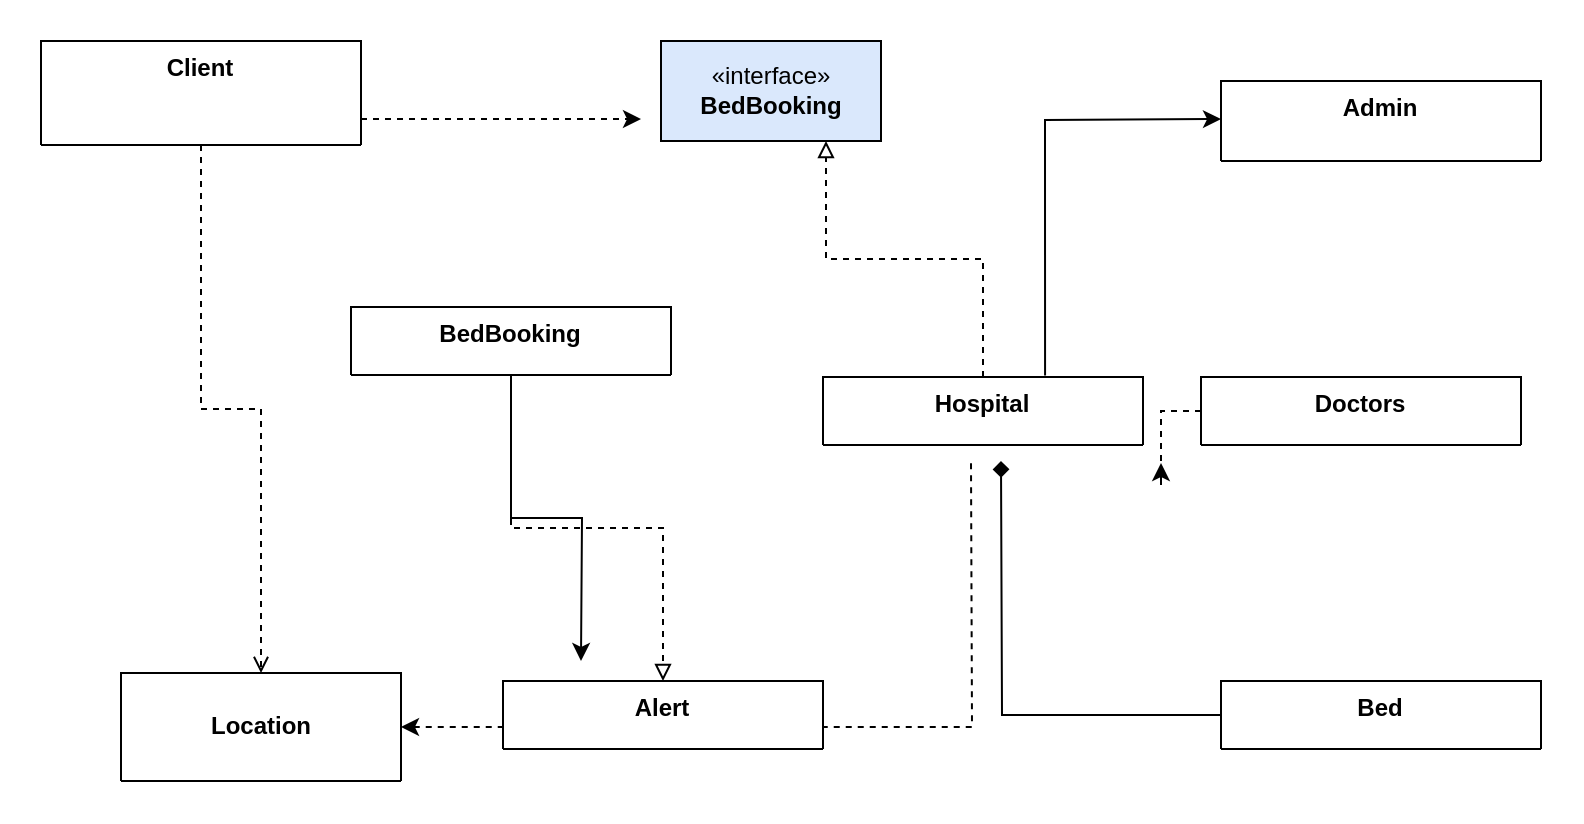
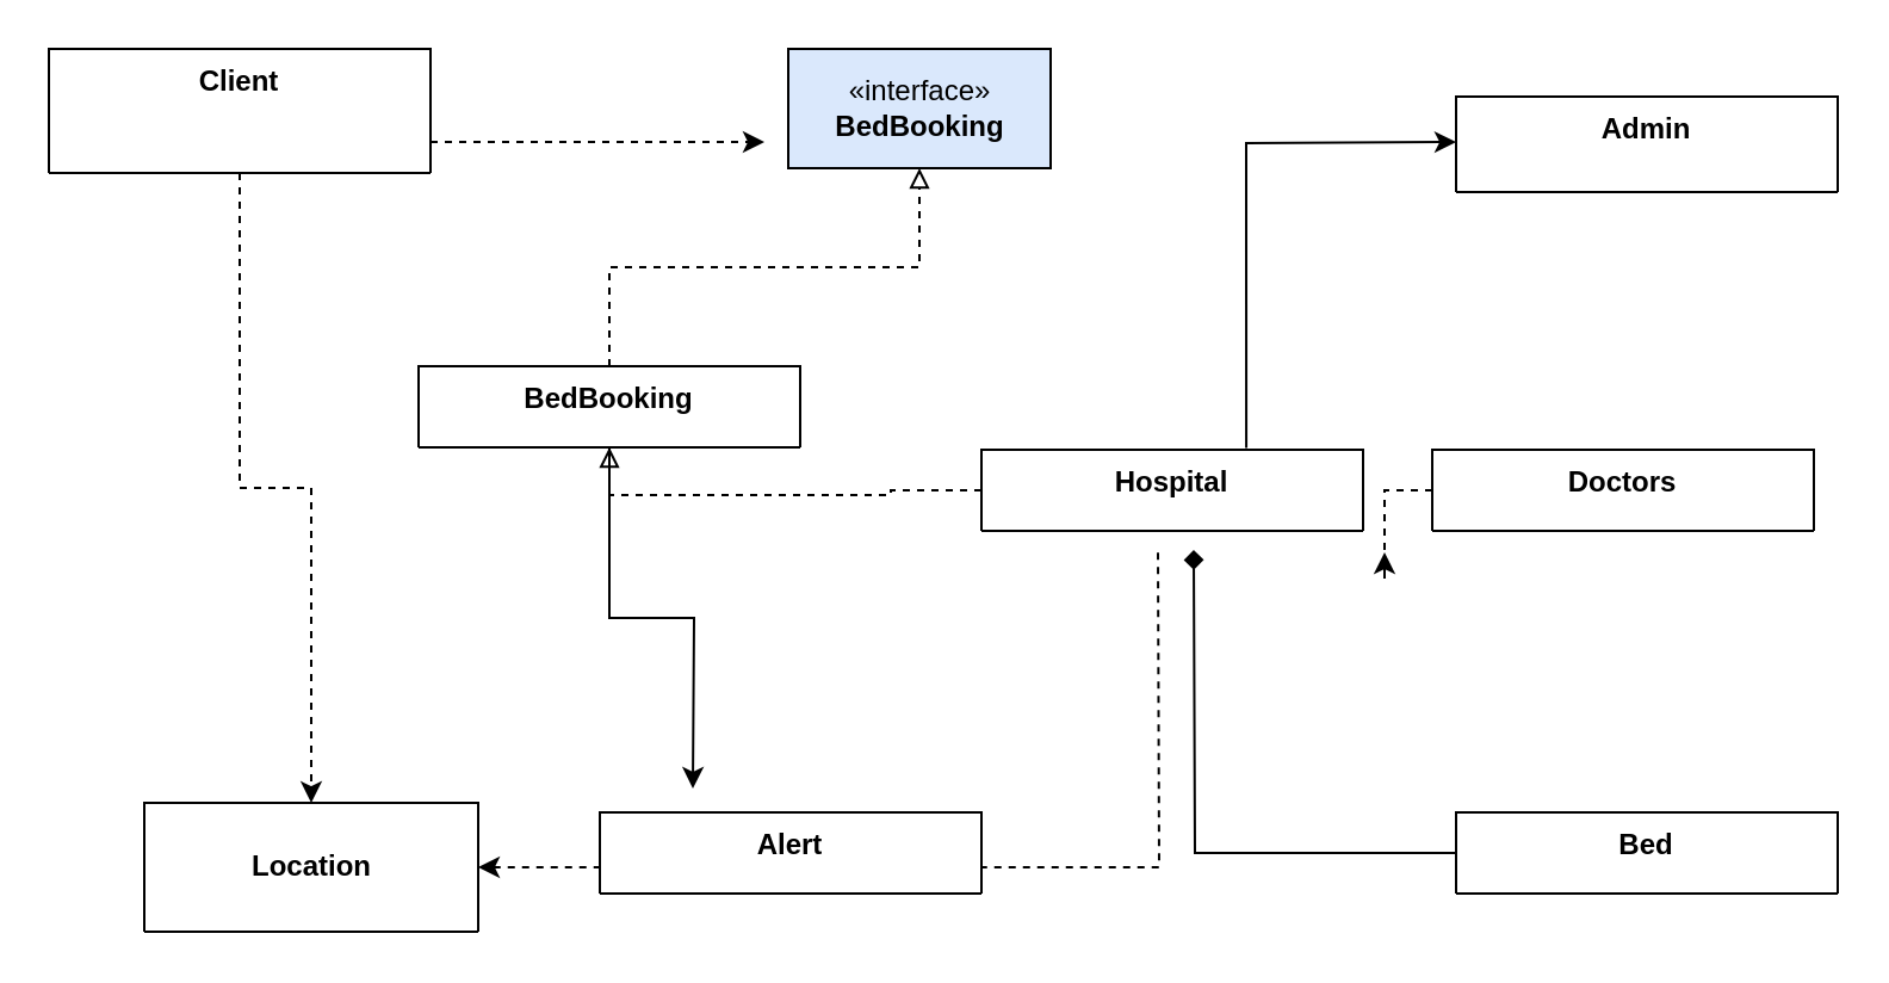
  <mxCell id="0" />
  <mxCell id="1" parent="0" />
- <mxCell id="2" style="edgeStyle=orthogonalEdgeStyle;rounded=0;orthogonalLoop=1;jettySize=auto;html=1;endArrow=open;endFill=1;entryX=0.5;entryY=0;entryDx=0;entryDy=0;dashed=1;" edge="1" parent="1" source="3" target="11"><mxGeometry relative="1" as="geometry"><mxPoint x="100" y="180" as="targetPoint" /></mxGeometry></mxCell>
+ <mxCell id="2" style="edgeStyle=orthogonalEdgeStyle;rounded=0;orthogonalLoop=1;jettySize=auto;html=1;endArrow=classic;endFill=1;entryX=0.5;entryY=0;entryDx=0;entryDy=0;dashed=1;" edge="1" parent="1" source="3" target="11"><mxGeometry relative="1" as="geometry"><mxPoint x="100" y="180" as="targetPoint" /></mxGeometry></mxCell>
  <mxCell id="3" value="Client" style="swimlane;fontStyle=1;align=center;verticalAlign=top;childLayout=stackLayout;horizontal=1;startSize=52;horizontalStack=0;resizeParent=1;resizeParentMax=0;resizeLast=0;collapsible=1;marginBottom=0;" vertex="1" parent="1"><mxGeometry x="20" y="20" width="160" height="52" as="geometry" /></mxCell>
- <mxCell id="4" style="edgeStyle=orthogonalEdgeStyle;rounded=0;orthogonalLoop=1;jettySize=auto;html=1;dashed=1;endArrow=block;endFill=0;" edge="1" parent="1" source="6" target="16"><mxGeometry relative="1" as="geometry" /></mxCell>
+ <mxCell id="4" style="edgeStyle=orthogonalEdgeStyle;rounded=0;orthogonalLoop=1;jettySize=auto;html=1;entryX=0.5;entryY=1;entryDx=0;entryDy=0;dashed=1;endArrow=block;endFill=0;" edge="1" parent="1" source="6" target="7"><mxGeometry relative="1" as="geometry" /></mxCell>
  <mxCell id="5" style="edgeStyle=orthogonalEdgeStyle;rounded=0;orthogonalLoop=1;jettySize=auto;html=1;endArrow=classic;endFill=1;" edge="1" parent="1" source="6"><mxGeometry relative="1" as="geometry"><mxPoint x="290" y="330" as="targetPoint" /></mxGeometry></mxCell>
  <mxCell id="6" value="BedBooking" style="swimlane;fontStyle=1;align=center;verticalAlign=top;childLayout=stackLayout;horizontal=1;startSize=34;horizontalStack=0;resizeParent=1;resizeParentMax=0;resizeLast=0;collapsible=1;marginBottom=0;" vertex="1" parent="1"><mxGeometry x="175" y="153" width="160" height="34" as="geometry" /></mxCell>
  <mxCell id="7" value="«interface»&lt;br&gt;&lt;b&gt;BedBooking&lt;/b&gt;" style="html=1;fillColor=#dae8fc;" vertex="1" parent="1"><mxGeometry x="330" y="20" width="110" height="50" as="geometry" /></mxCell>
- <mxCell id="8" style="edgeStyle=orthogonalEdgeStyle;rounded=0;orthogonalLoop=1;jettySize=auto;html=1;dashed=1;endArrow=block;endFill=0;entryX=0.75;entryY=1;entryDx=0;entryDy=0;" edge="1" parent="1" source="9" target="7"><mxGeometry relative="1" as="geometry"><mxPoint x="410" y="110" as="targetPoint" /></mxGeometry></mxCell>
+ <mxCell id="8" style="edgeStyle=orthogonalEdgeStyle;rounded=0;orthogonalLoop=1;jettySize=auto;html=1;dashed=1;endArrow=block;endFill=0;" edge="1" parent="1" source="9" target="6"><mxGeometry relative="1" as="geometry"><mxPoint x="410" y="110" as="targetPoint" /></mxGeometry></mxCell>
  <mxCell id="9" value="Hospital" style="swimlane;fontStyle=1;align=center;verticalAlign=top;childLayout=stackLayout;horizontal=1;startSize=34;horizontalStack=0;resizeParent=1;resizeParentMax=0;resizeLast=0;collapsible=1;marginBottom=0;" vertex="1" parent="1"><mxGeometry x="411" y="188" width="160" height="34" as="geometry" /></mxCell>
  <mxCell id="10" style="edgeStyle=orthogonalEdgeStyle;rounded=0;orthogonalLoop=1;jettySize=auto;html=1;startArrow=classic;startFill=1;endArrow=none;endFill=0;dashed=1;" edge="1" parent="1" source="11"><mxGeometry relative="1" as="geometry"><mxPoint x="485" y="230" as="targetPoint" /></mxGeometry></mxCell>
  <mxCell id="11" value="Location" style="swimlane;fontStyle=1;align=center;verticalAlign=middle;childLayout=stackLayout;horizontal=1;startSize=54;horizontalStack=0;resizeParent=1;resizeParentMax=0;resizeLast=0;collapsible=0;marginBottom=0;html=1;" vertex="1" parent="1"><mxGeometry x="60" y="336" width="140" height="54" as="geometry" /></mxCell>
  <mxCell id="12" style="edgeStyle=orthogonalEdgeStyle;rounded=0;orthogonalLoop=1;jettySize=auto;html=1;endArrow=classic;endFill=1;dashed=1;" edge="1" parent="1" source="13"><mxGeometry relative="1" as="geometry"><mxPoint x="580" y="231" as="targetPoint" /></mxGeometry></mxCell>
  <mxCell id="13" value="Doctors" style="swimlane;fontStyle=1;align=center;verticalAlign=top;childLayout=stackLayout;horizontal=1;startSize=34;horizontalStack=0;resizeParent=1;resizeParentMax=0;resizeLast=0;collapsible=1;marginBottom=0;" vertex="1" parent="1"><mxGeometry x="600" y="188" width="160" height="34" as="geometry" /></mxCell>
  <mxCell id="14" style="edgeStyle=orthogonalEdgeStyle;rounded=0;orthogonalLoop=1;jettySize=auto;html=1;endArrow=diamond;endFill=1;" edge="1" parent="1" source="15"><mxGeometry relative="1" as="geometry"><mxPoint x="500" y="230" as="targetPoint" /></mxGeometry></mxCell>
  <mxCell id="15" value="Bed" style="swimlane;fontStyle=1;align=center;verticalAlign=top;childLayout=stackLayout;horizontal=1;startSize=34;horizontalStack=0;resizeParent=1;resizeParentMax=0;resizeLast=0;collapsible=1;marginBottom=0;" vertex="1" parent="1"><mxGeometry x="610" y="340" width="160" height="34" as="geometry" /></mxCell>
  <mxCell id="16" value="Alert" style="swimlane;fontStyle=1;align=center;verticalAlign=top;childLayout=stackLayout;horizontal=1;startSize=34;horizontalStack=0;resizeParent=1;resizeParentMax=0;resizeLast=0;collapsible=1;marginBottom=0;" vertex="1" parent="1"><mxGeometry x="251" y="340" width="160" height="34" as="geometry" /></mxCell>
  <mxCell id="17" value="Admin" style="swimlane;fontStyle=1;align=center;verticalAlign=top;childLayout=stackLayout;horizontal=1;startSize=40;horizontalStack=0;resizeParent=1;resizeParentMax=0;resizeLast=0;collapsible=1;marginBottom=0;" vertex="1" parent="1"><mxGeometry x="610" y="40" width="160" height="40" as="geometry" /></mxCell>
  <mxCell id="18" style="edgeStyle=orthogonalEdgeStyle;rounded=0;orthogonalLoop=1;jettySize=auto;html=1;endArrow=classic;endFill=1;dashed=1;" edge="1" parent="1"><mxGeometry relative="1" as="geometry"><mxPoint x="320" y="59" as="targetPoint" /><mxPoint x="180" y="59" as="sourcePoint" /></mxGeometry></mxCell>
  <mxCell id="19" style="edgeStyle=orthogonalEdgeStyle;rounded=0;orthogonalLoop=1;jettySize=auto;html=1;endArrow=none;endFill=0;startArrow=classic;startFill=1;entryX=0.694;entryY=-0.023;entryDx=0;entryDy=0;entryPerimeter=0;" edge="1" parent="1" target="9"><mxGeometry relative="1" as="geometry"><mxPoint x="520" y="180" as="targetPoint" /><mxPoint x="610" y="59" as="sourcePoint" /></mxGeometry></mxCell>
